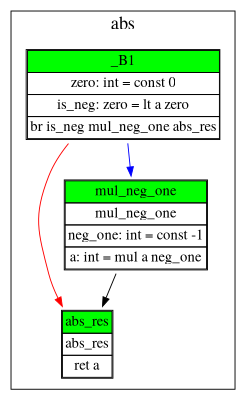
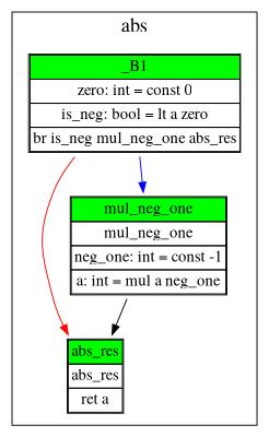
  digraph {
    fontname=Times
    fontsize=20
    penwidth=1
    node [fontname=Times fontsize=16 shape=plaintext]
-   n1 [label=<<table cellspacing="0"> <tr><td bgcolor="Green">_B1</td></tr> <tr><td>zero: int = const 0</td></tr> <tr><td>is_neg: zero = lt a zero</td></tr> <tr><td>br is_neg mul_neg_one abs_res</td></tr> </table>>]
+   n1 [label=<<table cellspacing="0"> <tr><td bgcolor="Green">_B1</td></tr> <tr><td>zero: int = const 0</td></tr> <tr><td>is_neg: bool = lt a zero</td></tr> <tr><td>br is_neg mul_neg_one abs_res</td></tr> </table>>]
    n2 [label=<<table cellspacing="0"> <tr><td bgcolor="Green">abs_res</td></tr> <tr><td>abs_res</td></tr> <tr><td>ret a</td></tr> </table>>]
    n3 [label=<<table cellspacing="0"> <tr><td bgcolor="Green">mul_neg_one</td></tr> <tr><td>mul_neg_one</td></tr> <tr><td>neg_one: int = const -1</td></tr> <tr><td>a: int = mul a neg_one</td></tr> </table>>]
    subgraph cluster_1 {
      label=abs
      n1
      n2
      n3
    }
    n1 -> n2 [color=red]
    n1 -> n3 [color=blue]
    n3 -> n2
  }
